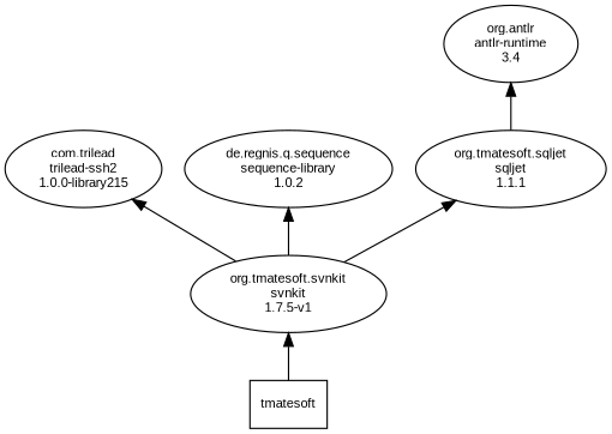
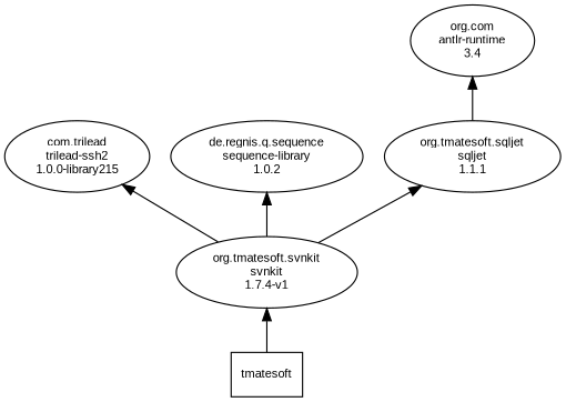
  digraph {
    concentrate=false
    rankdir=BT
    node [color=black fontname=Arial fontsize=10 shape=ellipse]
    edge [color=black fontname=Arial fontsize=8]
    n1 [label="com.trilead\ntrilead-ssh2\n1.0.0-library215"]
    n2 [label="de.regnis.q.sequence\nsequence-library\n1.0.2"]
-   n3 [label="org.antlr\nantlr-runtime\n3.4"]
+   n3 [label="org.com\nantlr-runtime\n3.4"]
    n4 [label="org.tmatesoft.sqljet\nsqljet\n1.1.1"]
-   n5 [label="org.tmatesoft.svnkit\nsvnkit\n1.7.5-v1"]
+   n5 [label="org.tmatesoft.svnkit\nsvnkit\n1.7.4-v1"]
    n6 [label=tmatesoft shape=box color=""]
    n4 -> n3
    n5 -> n1
    n5 -> n2
    n5 -> n4
    n6 -> n5
  }
